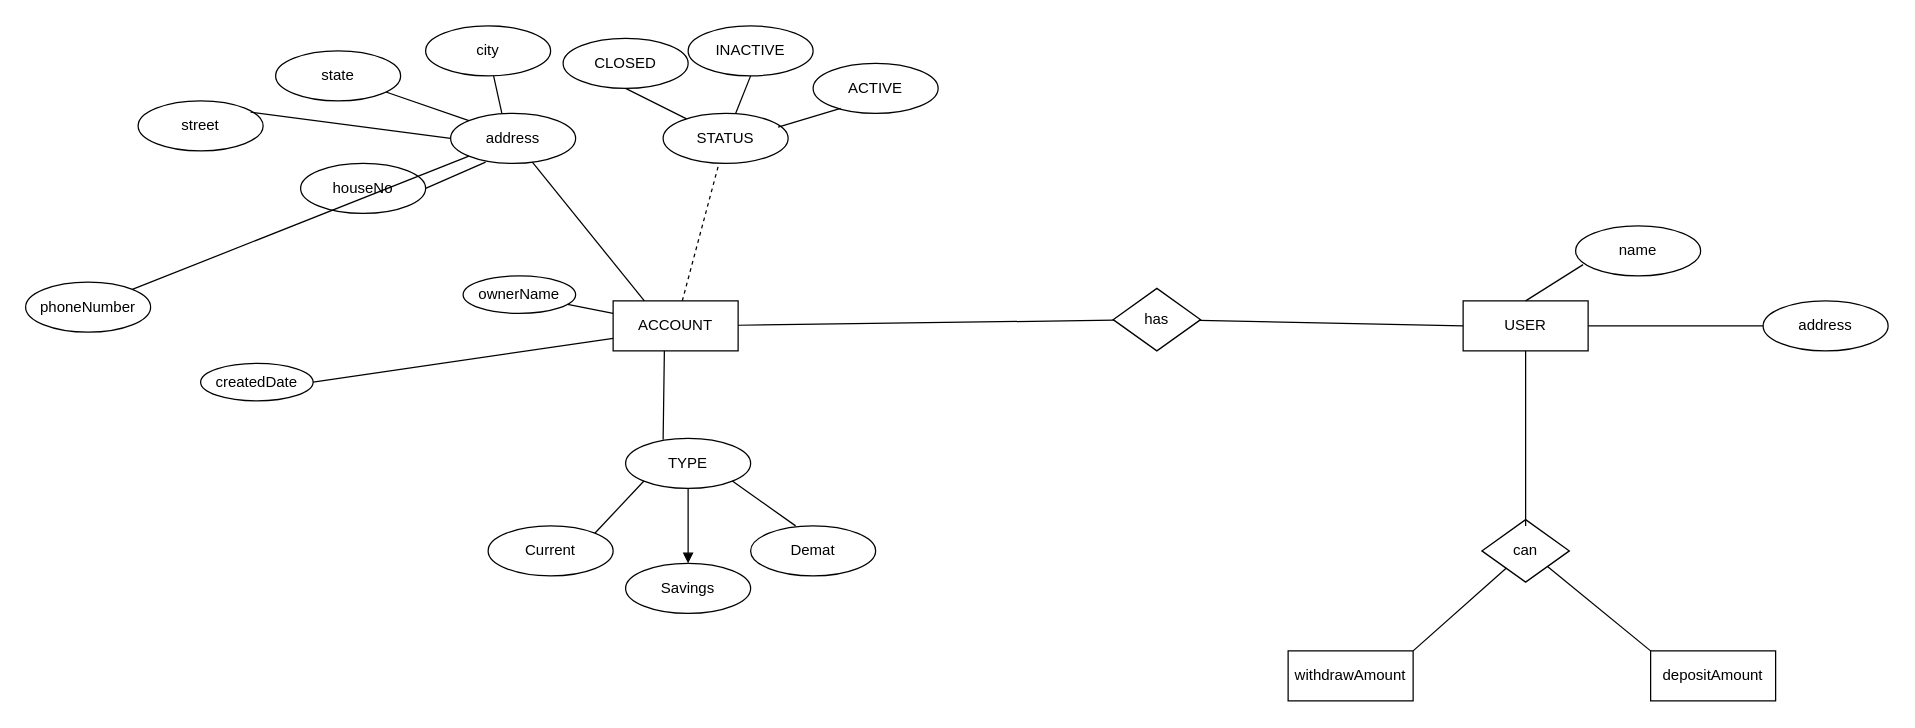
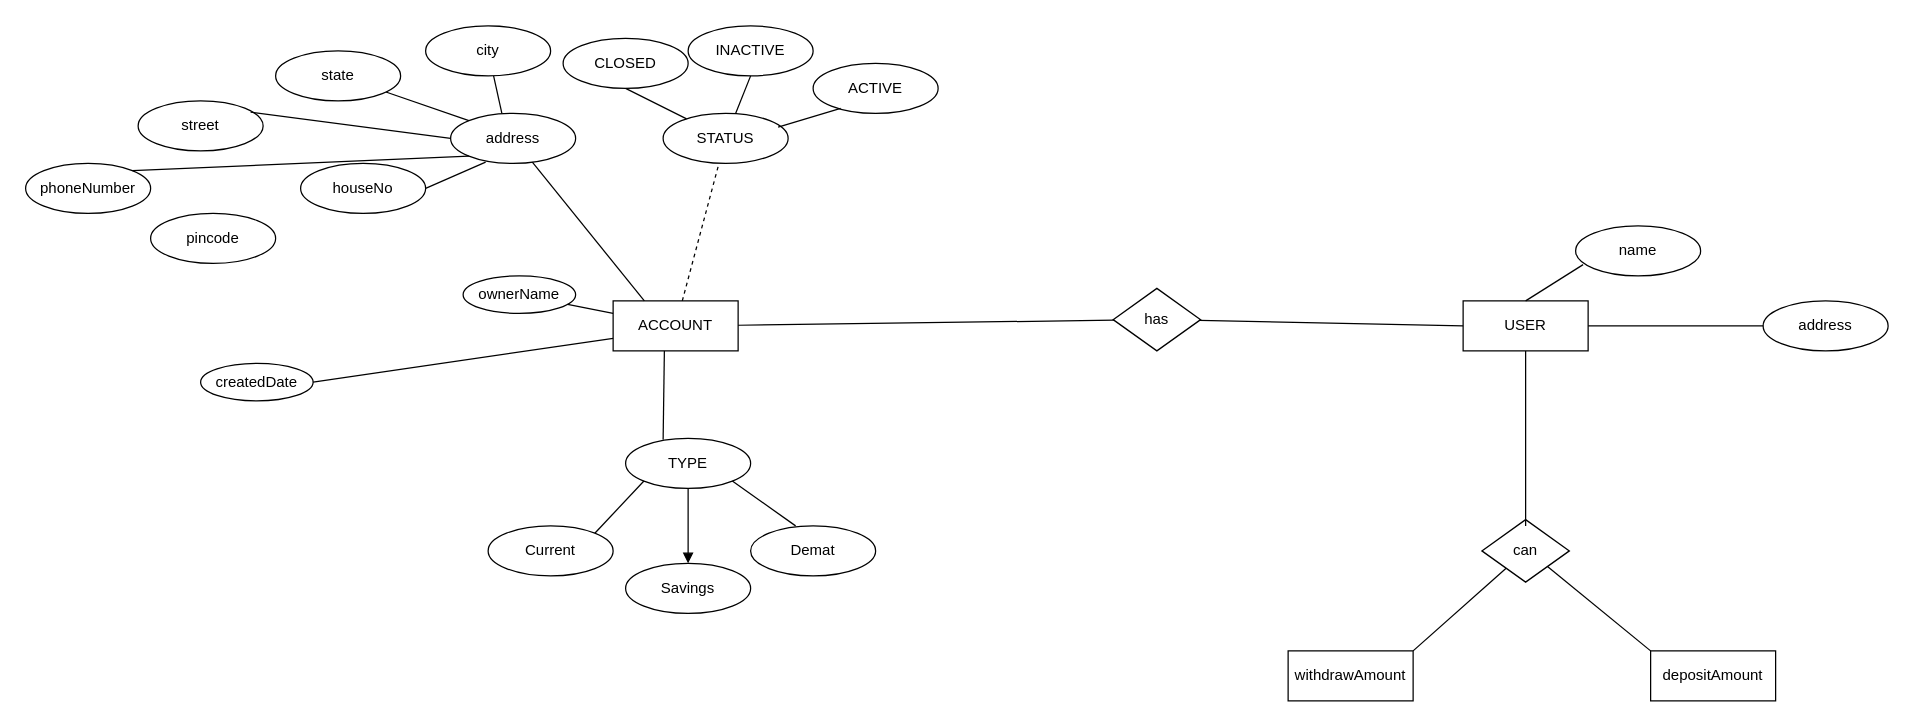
  <mxCell id="0" />
  <mxCell id="1" parent="0" />
  <mxCell id="2" value="ACCOUNT" style="whiteSpace=wrap;html=1;align=center;" parent="1" vertex="1"><mxGeometry x="490" y="240" width="100" height="40" as="geometry" /></mxCell>
  <mxCell id="3" value="has" style="shape=rhombus;perimeter=rhombusPerimeter;whiteSpace=wrap;html=1;align=center;" parent="1" vertex="1"><mxGeometry x="890" y="230" width="70" height="50" as="geometry" /></mxCell>
  <mxCell id="4" value="USER" style="whiteSpace=wrap;html=1;align=center;" parent="1" vertex="1"><mxGeometry x="1170" y="240" width="100" height="40" as="geometry" /></mxCell>
  <mxCell id="5" value="Savings" style="ellipse;whiteSpace=wrap;html=1;align=center;" parent="1" vertex="1"><mxGeometry x="500" y="450" width="100" height="40" as="geometry" /></mxCell>
  <mxCell id="6" value="ACTIVE" style="ellipse;whiteSpace=wrap;html=1;align=center;" parent="1" vertex="1"><mxGeometry x="650" y="50" width="100" height="40" as="geometry" /></mxCell>
  <mxCell id="7" value="STATUS" style="ellipse;whiteSpace=wrap;html=1;align=center;" parent="1" vertex="1"><mxGeometry x="530" y="90" width="100" height="40" as="geometry" /></mxCell>
  <mxCell id="8" value="address" style="ellipse;whiteSpace=wrap;html=1;align=center;" parent="1" vertex="1"><mxGeometry x="1410" y="240" width="100" height="40" as="geometry" /></mxCell>
  <mxCell id="9" value="name" style="ellipse;whiteSpace=wrap;html=1;align=center;" parent="1" vertex="1"><mxGeometry x="1260" y="180" width="100" height="40" as="geometry" /></mxCell>
  <mxCell id="10" value="ownerName" style="ellipse;whiteSpace=wrap;html=1;align=center;" parent="1" vertex="1"><mxGeometry x="370" y="220" width="90" height="30" as="geometry" /></mxCell>
  <mxCell id="11" value="address" style="ellipse;whiteSpace=wrap;html=1;align=center;" parent="1" vertex="1"><mxGeometry x="360" y="90" width="100" height="40" as="geometry" /></mxCell>
  <mxCell id="12" value="createdDate" style="ellipse;whiteSpace=wrap;html=1;align=center;" parent="1" vertex="1"><mxGeometry x="160" y="290" width="90" height="30" as="geometry" /></mxCell>
  <mxCell id="13" value="TYPE" style="ellipse;whiteSpace=wrap;html=1;align=center;" parent="1" vertex="1"><mxGeometry x="500" y="350" width="100" height="40" as="geometry" /></mxCell>
  <mxCell id="14" value="state" style="ellipse;whiteSpace=wrap;html=1;align=center;" parent="1" vertex="1"><mxGeometry x="220" y="40" width="100" height="40" as="geometry" /></mxCell>
  <mxCell id="15" value="city" style="ellipse;whiteSpace=wrap;html=1;align=center;" parent="1" vertex="1"><mxGeometry x="340" y="20" width="100" height="40" as="geometry" /></mxCell>
  <mxCell id="16" value="CLOSED" style="ellipse;whiteSpace=wrap;html=1;align=center;" parent="1" vertex="1"><mxGeometry x="450" y="30" width="100" height="40" as="geometry" /></mxCell>
  <mxCell id="17" value="INACTIVE" style="ellipse;whiteSpace=wrap;html=1;align=center;" parent="1" vertex="1"><mxGeometry x="550" y="20" width="100" height="40" as="geometry" /></mxCell>
  <mxCell id="18" value="street" style="ellipse;whiteSpace=wrap;html=1;align=center;" parent="1" vertex="1"><mxGeometry x="110" y="80" width="100" height="40" as="geometry" /></mxCell>
  <mxCell id="19" value="houseNo" style="ellipse;whiteSpace=wrap;html=1;align=center;" parent="1" vertex="1"><mxGeometry x="240" y="130" width="100" height="40" as="geometry" /></mxCell>
- <mxCell id="20" value="phoneNumber" style="ellipse;whiteSpace=wrap;html=1;align=center;" parent="1" vertex="1"><mxGeometry x="20" y="225" width="100" height="40" as="geometry" /></mxCell>
+ <mxCell id="20" value="phoneNumber" style="ellipse;whiteSpace=wrap;html=1;align=center;" parent="1" vertex="1"><mxGeometry x="20" y="130" width="100" height="40" as="geometry" /></mxCell>
+ <mxCell id="21" value="pincode" style="ellipse;whiteSpace=wrap;html=1;align=center;" parent="1" vertex="1"><mxGeometry x="120" y="170" width="100" height="40" as="geometry" /></mxCell>
  <mxCell id="22" value="" style="endArrow=none;html=1;rounded=0;exitX=0.25;exitY=0;exitDx=0;exitDy=0;" parent="1" source="2" target="11" edge="1"><mxGeometry relative="1" as="geometry"><mxPoint x="390" y="250" as="sourcePoint" /><mxPoint x="550" y="250" as="targetPoint" /></mxGeometry></mxCell>
  <mxCell id="23" value="" style="endArrow=none;html=1;rounded=0;entryX=0.5;entryY=1;entryDx=0;entryDy=0;" parent="1" source="7" target="17" edge="1"><mxGeometry relative="1" as="geometry"><mxPoint x="390" y="250" as="sourcePoint" /><mxPoint x="550" y="250" as="targetPoint" /></mxGeometry></mxCell>
  <mxCell id="24" value="" style="endArrow=none;html=1;rounded=0;entryX=0.22;entryY=0.9;entryDx=0;entryDy=0;entryPerimeter=0;exitX=0.92;exitY=0.275;exitDx=0;exitDy=0;exitPerimeter=0;" parent="1" source="7" target="6" edge="1"><mxGeometry relative="1" as="geometry"><mxPoint x="400" y="260" as="sourcePoint" /><mxPoint x="560" y="260" as="targetPoint" /></mxGeometry></mxCell>
  <mxCell id="25" value="" style="endArrow=none;html=1;rounded=0;exitX=0;exitY=0.75;exitDx=0;exitDy=0;" parent="1" source="2" edge="1"><mxGeometry relative="1" as="geometry"><mxPoint x="420" y="280" as="sourcePoint" /><mxPoint x="250" y="305" as="targetPoint" /></mxGeometry></mxCell>
  <mxCell id="26" value="" style="endArrow=none;html=1;rounded=0;exitX=1;exitY=0.5;exitDx=0;exitDy=0;entryX=0.28;entryY=0.975;entryDx=0;entryDy=0;entryPerimeter=0;" parent="1" source="19" target="11" edge="1"><mxGeometry relative="1" as="geometry"><mxPoint x="430" y="290" as="sourcePoint" /><mxPoint x="590" y="290" as="targetPoint" /></mxGeometry></mxCell>
  <mxCell id="27" value="" style="endArrow=none;html=1;rounded=0;entryX=0;entryY=0;entryDx=0;entryDy=0;" parent="1" source="14" target="11" edge="1"><mxGeometry relative="1" as="geometry"><mxPoint x="440" y="300" as="sourcePoint" /><mxPoint x="600" y="300" as="targetPoint" /></mxGeometry></mxCell>
  <mxCell id="28" value="" style="endArrow=none;html=1;rounded=0;" parent="1" target="3" edge="1"><mxGeometry relative="1" as="geometry"><mxPoint x="590" y="259.5" as="sourcePoint" /><mxPoint x="750" y="259.5" as="targetPoint" /></mxGeometry></mxCell>
  <mxCell id="29" value="" style="endArrow=none;html=1;rounded=0;dashed=1;" parent="1" source="2" target="7" edge="1"><mxGeometry relative="1" as="geometry"><mxPoint x="460" y="320" as="sourcePoint" /><mxPoint x="620" y="320" as="targetPoint" /></mxGeometry></mxCell>
  <mxCell id="30" value="" style="endArrow=none;html=1;rounded=0;entryX=0.5;entryY=1;entryDx=0;entryDy=0;" parent="1" source="7" target="16" edge="1"><mxGeometry relative="1" as="geometry"><mxPoint x="390" y="250" as="sourcePoint" /><mxPoint x="550" y="250" as="targetPoint" /></mxGeometry></mxCell>
  <mxCell id="31" value="" style="endArrow=none;html=1;rounded=0;entryX=0;entryY=1;entryDx=0;entryDy=0;exitX=1;exitY=0;exitDx=0;exitDy=0;" parent="1" source="20" target="11" edge="1"><mxGeometry relative="1" as="geometry"><mxPoint x="440" y="300" as="sourcePoint" /><mxPoint x="600" y="300" as="targetPoint" /></mxGeometry></mxCell>
  <mxCell id="32" value="" style="endArrow=none;html=1;rounded=0;entryX=0;entryY=0.5;entryDx=0;entryDy=0;exitX=0.9;exitY=0.225;exitDx=0;exitDy=0;exitPerimeter=0;" parent="1" source="18" target="11" edge="1"><mxGeometry relative="1" as="geometry"><mxPoint x="450" y="310" as="sourcePoint" /><mxPoint x="610" y="310" as="targetPoint" /></mxGeometry></mxCell>
  <mxCell id="33" value="" style="endArrow=none;html=1;rounded=0;entryX=0;entryY=0.5;entryDx=0;entryDy=0;" parent="1" source="3" target="4" edge="1"><mxGeometry relative="1" as="geometry"><mxPoint x="460" y="320" as="sourcePoint" /><mxPoint x="620" y="320" as="targetPoint" /></mxGeometry></mxCell>
  <mxCell id="34" value="" style="endArrow=none;html=1;rounded=0;entryX=0.06;entryY=0.775;entryDx=0;entryDy=0;entryPerimeter=0;exitX=0.5;exitY=0;exitDx=0;exitDy=0;" parent="1" source="4" target="9" edge="1"><mxGeometry relative="1" as="geometry"><mxPoint x="470" y="330" as="sourcePoint" /><mxPoint x="630" y="330" as="targetPoint" /></mxGeometry></mxCell>
  <mxCell id="35" value="" style="endArrow=none;html=1;rounded=0;entryX=0;entryY=0.5;entryDx=0;entryDy=0;exitX=1;exitY=0.5;exitDx=0;exitDy=0;" parent="1" source="4" target="8" edge="1"><mxGeometry relative="1" as="geometry"><mxPoint x="480" y="340" as="sourcePoint" /><mxPoint x="640" y="340" as="targetPoint" /></mxGeometry></mxCell>
  <mxCell id="36" value="" style="endArrow=none;html=1;rounded=0;exitX=0.41;exitY=0;exitDx=0;exitDy=0;exitPerimeter=0;" parent="1" source="11" target="15" edge="1"><mxGeometry relative="1" as="geometry"><mxPoint x="490" y="350" as="sourcePoint" /><mxPoint x="650" y="350" as="targetPoint" /></mxGeometry></mxCell>
  <mxCell id="37" value="Current" style="ellipse;whiteSpace=wrap;html=1;align=center;" parent="1" vertex="1"><mxGeometry x="390" y="420" width="100" height="40" as="geometry" /></mxCell>
  <mxCell id="38" value="Demat" style="ellipse;whiteSpace=wrap;html=1;align=center;" parent="1" vertex="1"><mxGeometry x="600" y="420" width="100" height="40" as="geometry" /></mxCell>
  <mxCell id="39" value="" style="endArrow=none;html=1;rounded=0;exitX=0;exitY=0.25;exitDx=0;exitDy=0;" parent="1" source="2" target="10" edge="1"><mxGeometry relative="1" as="geometry"><mxPoint x="480" y="250" as="sourcePoint" /><mxPoint x="620" y="205" as="targetPoint" /></mxGeometry></mxCell>
  <mxCell id="40" value="" style="endArrow=none;html=1;rounded=0;exitX=0.41;exitY=1;exitDx=0;exitDy=0;exitPerimeter=0;entryX=0.3;entryY=0.025;entryDx=0;entryDy=0;entryPerimeter=0;" parent="1" source="2" target="13" edge="1"><mxGeometry relative="1" as="geometry"><mxPoint x="510" y="290" as="sourcePoint" /><mxPoint x="670" y="290" as="targetPoint" /></mxGeometry></mxCell>
  <mxCell id="41" value="" style="endArrow=none;html=1;rounded=0;exitX=0;exitY=1;exitDx=0;exitDy=0;entryX=1;entryY=0;entryDx=0;entryDy=0;" parent="1" source="13" target="37" edge="1"><mxGeometry relative="1" as="geometry"><mxPoint x="500" y="350" as="sourcePoint" /><mxPoint x="499" y="421" as="targetPoint" /></mxGeometry></mxCell>
  <mxCell id="42" value="" style="endArrow=none;html=1;rounded=0;exitX=1;exitY=1;exitDx=0;exitDy=0;entryX=0.36;entryY=0;entryDx=0;entryDy=0;entryPerimeter=0;" parent="1" source="13" target="38" edge="1"><mxGeometry relative="1" as="geometry"><mxPoint x="561" y="310" as="sourcePoint" /><mxPoint x="560" y="381" as="targetPoint" /></mxGeometry></mxCell>
  <mxCell id="43" value="" style="endArrow=block;html=1;rounded=0;exitX=0.5;exitY=1;exitDx=0;exitDy=0;entryX=0.5;entryY=0;entryDx=0;entryDy=0;" parent="1" source="13" target="5" edge="1"><mxGeometry relative="1" as="geometry"><mxPoint x="534" y="402" as="sourcePoint" /><mxPoint x="498" y="429" as="targetPoint" /></mxGeometry></mxCell>
  <mxCell id="44" value="can" style="shape=rhombus;perimeter=rhombusPerimeter;whiteSpace=wrap;html=1;align=center;" parent="1" vertex="1"><mxGeometry x="1185" y="415" width="70" height="50" as="geometry" /></mxCell>
  <mxCell id="45" value="depositAmount&lt;span style=&quot;color: rgba(0 , 0 , 0 , 0) ; font-family: monospace ; font-size: 0px&quot;&gt;%3CmxGraphModel%3E%3Croot%3E%3CmxCell%20id%3D%220%22%2F%3E%3CmxCell%20id%3D%221%22%20parent%3D%220%22%2F%3E%3CmxCell%20id%3D%222%22%20value%3D%22Attribute%22%20style%3D%22ellipse%3BwhiteSpace%3Dwrap%3Bhtml%3D1%3Balign%3Dcenter%3B%22%20vertex%3D%221%22%20parent%3D%221%22%3E%3CmxGeometry%20x%3D%22370%22%20y%3D%22340%22%20width%3D%22100%22%20height%3D%2240%22%20as%3D%22geometry%22%2F%3E%3C%2FmxCell%3E%3C%2Froot%3E%3C%2FmxGraphModel%3E&lt;/span&gt;" style="whiteSpace=wrap;html=1;align=center;" parent="1" vertex="1"><mxGeometry x="1320" y="520" width="100" height="40" as="geometry" /></mxCell>
  <mxCell id="46" value="withdrawAmount" style="whiteSpace=wrap;html=1;align=center;" parent="1" vertex="1"><mxGeometry x="1030" y="520" width="100" height="40" as="geometry" /></mxCell>
  <mxCell id="47" value="" style="endArrow=none;html=1;rounded=0;exitX=1;exitY=0;exitDx=0;exitDy=0;" parent="1" source="46" target="44" edge="1"><mxGeometry relative="1" as="geometry"><mxPoint x="1150" y="510" as="sourcePoint" /><mxPoint x="1310" y="510" as="targetPoint" /></mxGeometry></mxCell>
  <mxCell id="48" value="" style="endArrow=none;html=1;rounded=0;exitX=0.5;exitY=1;exitDx=0;exitDy=0;" parent="1" source="4" edge="1"><mxGeometry relative="1" as="geometry"><mxPoint x="1150" y="510" as="sourcePoint" /><mxPoint x="1220" y="420" as="targetPoint" /></mxGeometry></mxCell>
  <mxCell id="49" value="" style="endArrow=none;html=1;rounded=0;exitX=1;exitY=1;exitDx=0;exitDy=0;" parent="1" source="44" edge="1"><mxGeometry relative="1" as="geometry"><mxPoint x="1160" y="520" as="sourcePoint" /><mxPoint x="1320" y="520" as="targetPoint" /></mxGeometry></mxCell>
